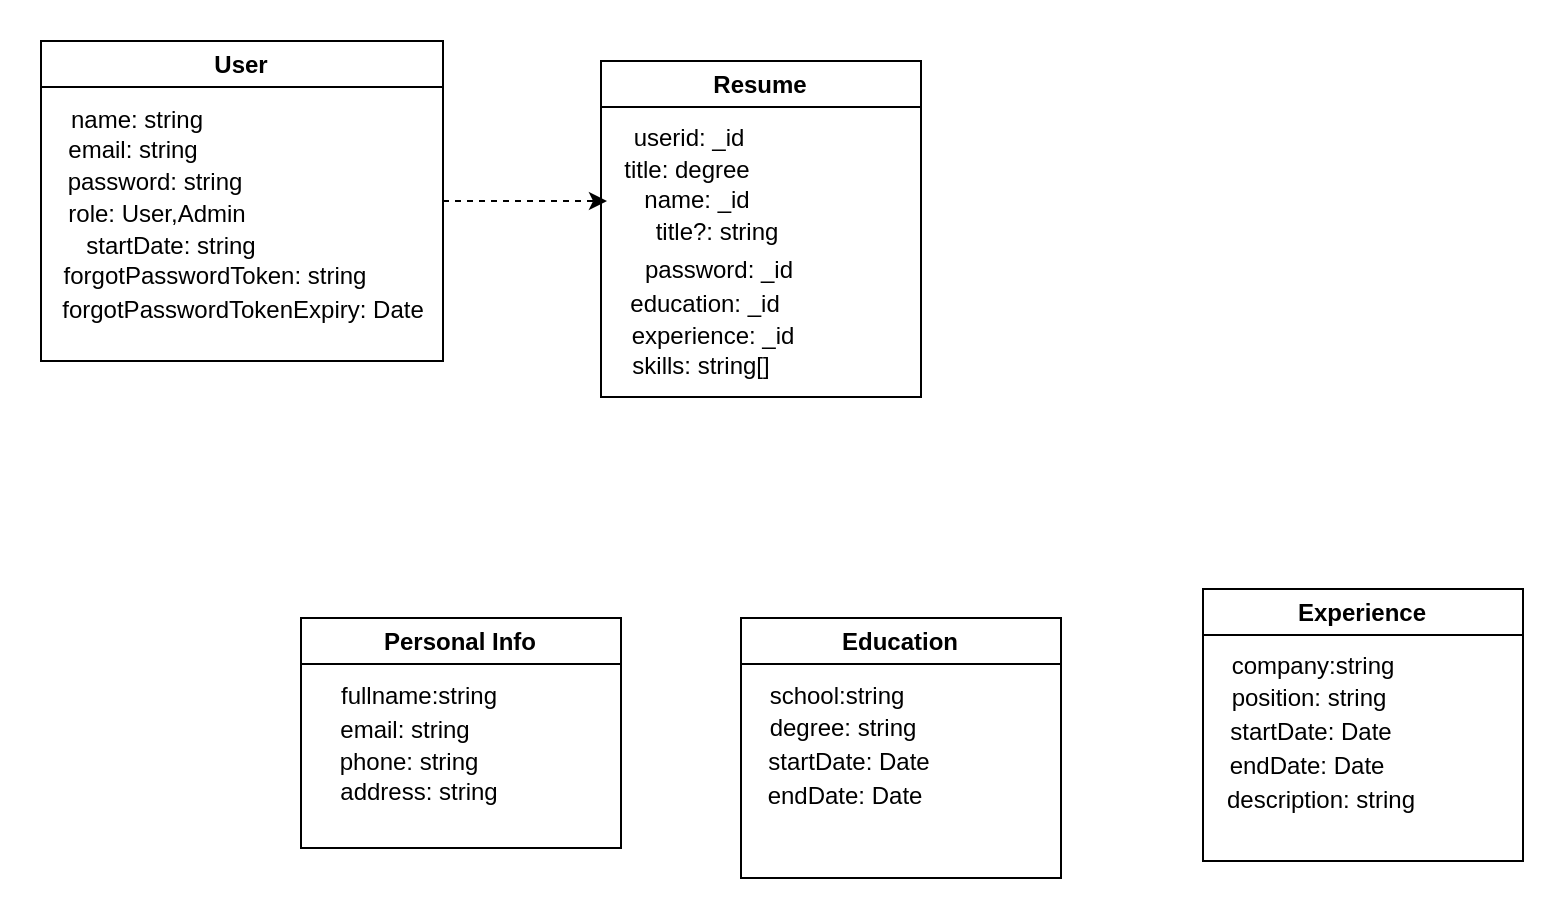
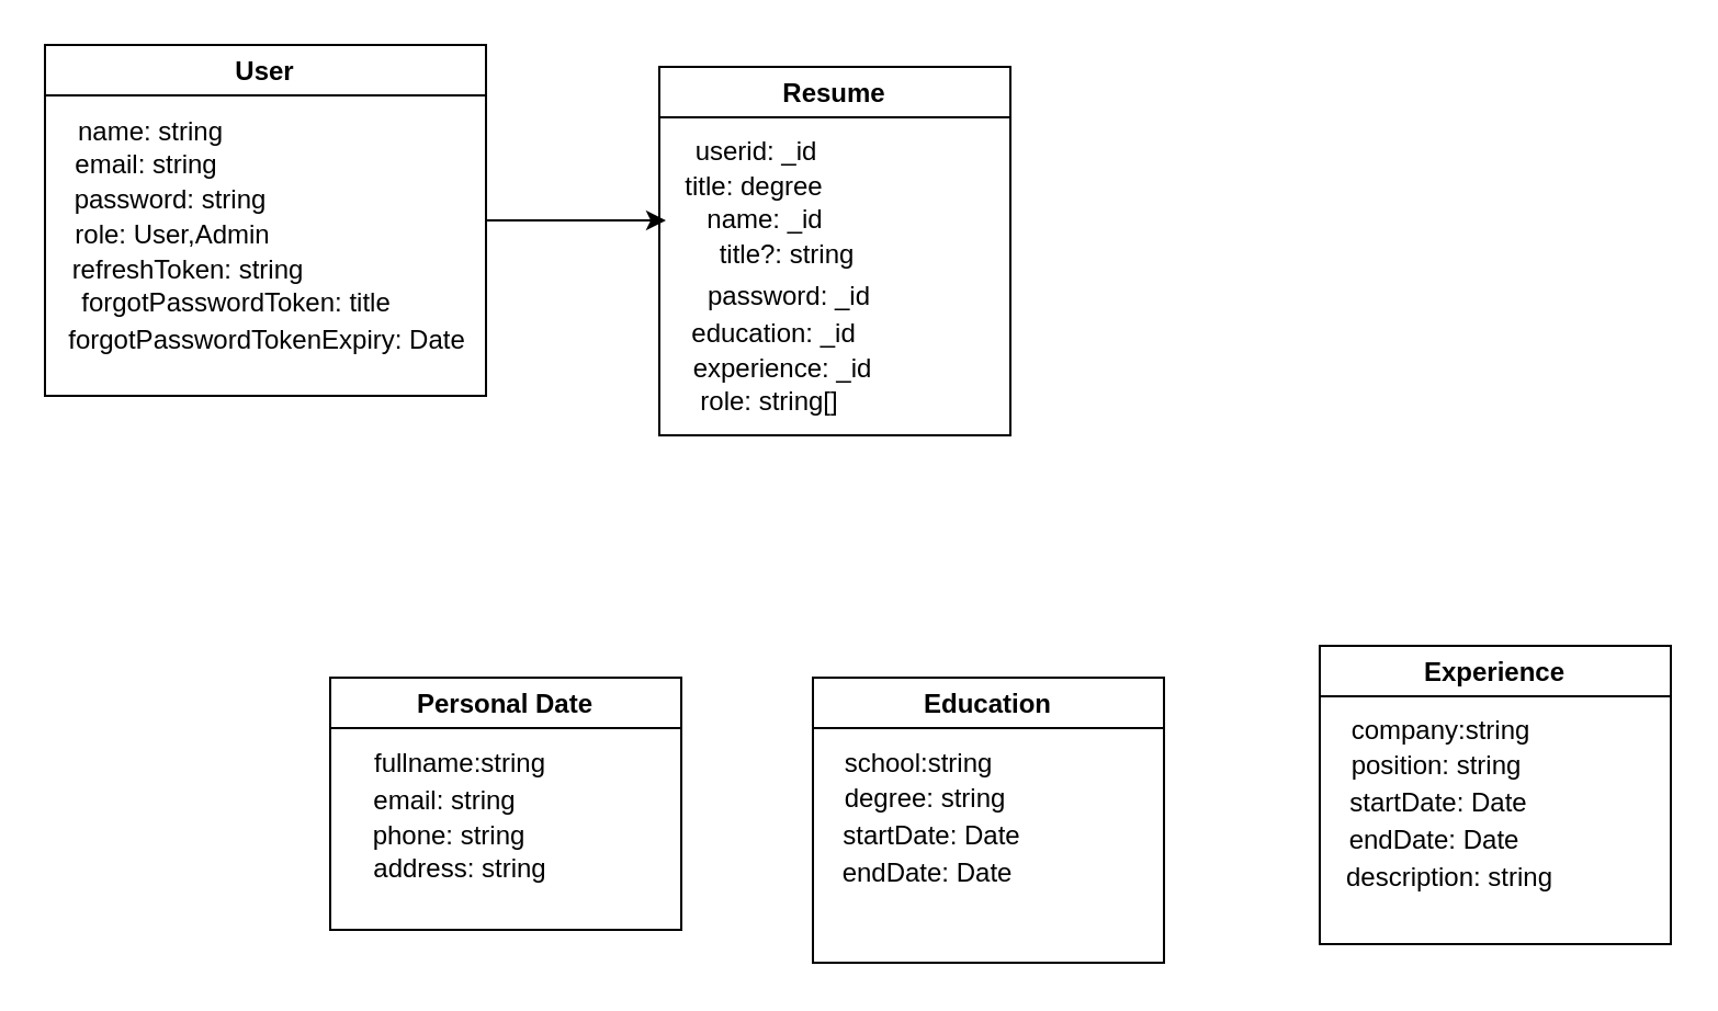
  <mxCell id="0" />
  <mxCell id="1" parent="0" />
- <mxCell id="2" style="edgeStyle=none;html=1;dashed=1;" parent="1" source="3" target="14" edge="1"><mxGeometry relative="1" as="geometry" /></mxCell>
+ <mxCell id="2" style="edgeStyle=none;html=1;" parent="1" source="3" target="14" edge="1"><mxGeometry relative="1" as="geometry" /></mxCell>
  <mxCell id="3" value="User" style="swimlane;fillColor=none;strokeColor=#000000;" parent="1" vertex="1"><mxGeometry x="20" y="20" width="201" height="160" as="geometry"><mxRectangle x="-770" y="50" width="70" height="30" as="alternateBounds" /></mxGeometry></mxCell>
  <mxCell id="4" value="name: string" style="text;html=1;align=center;verticalAlign=middle;resizable=0;points=[];autosize=1;strokeColor=none;fillColor=none;" parent="3" vertex="1"><mxGeometry x="3" y="25" width="90" height="30" as="geometry" /></mxCell>
  <mxCell id="5" value="email: string" style="text;html=1;align=center;verticalAlign=middle;resizable=0;points=[];autosize=1;strokeColor=none;fillColor=none;" parent="3" vertex="1"><mxGeometry x="1" y="40" width="90" height="30" as="geometry" /></mxCell>
  <mxCell id="6" value="password: string" style="text;html=1;align=center;verticalAlign=middle;resizable=0;points=[];autosize=1;strokeColor=none;fillColor=none;" parent="3" vertex="1"><mxGeometry x="2" y="56" width="110" height="30" as="geometry" /></mxCell>
  <mxCell id="7" value="role: User,Admin" style="text;html=1;align=center;verticalAlign=middle;resizable=0;points=[];autosize=1;strokeColor=none;fillColor=none;" parent="3" vertex="1"><mxGeometry x="2.5" y="72" width="110" height="30" as="geometry" /></mxCell>
- <mxCell id="8" value="startDate: string" style="text;html=1;align=center;verticalAlign=middle;resizable=0;points=[];autosize=1;strokeColor=none;fillColor=none;" parent="3" vertex="1"><mxGeometry y="88" width="130" height="30" as="geometry" /></mxCell>
- <mxCell id="9" value="forgotPasswordToken: string" style="text;html=1;align=center;verticalAlign=middle;resizable=0;points=[];autosize=1;strokeColor=none;fillColor=none;" parent="3" vertex="1"><mxGeometry x="2" y="103" width="170" height="30" as="geometry" /></mxCell>
+ <mxCell id="8" value="refreshToken: string" style="text;html=1;align=center;verticalAlign=middle;resizable=0;points=[];autosize=1;strokeColor=none;fillColor=none;" parent="3" vertex="1"><mxGeometry y="88" width="130" height="30" as="geometry" /></mxCell>
+ <mxCell id="9" value="forgotPasswordToken: title" style="text;html=1;align=center;verticalAlign=middle;resizable=0;points=[];autosize=1;strokeColor=none;fillColor=none;" parent="3" vertex="1"><mxGeometry x="2" y="103" width="170" height="30" as="geometry" /></mxCell>
  <mxCell id="10" value="forgotPasswordTokenExpiry: Date" style="text;html=1;align=center;verticalAlign=middle;resizable=0;points=[];autosize=1;strokeColor=none;fillColor=none;" parent="3" vertex="1"><mxGeometry x="1" y="120" width="200" height="30" as="geometry" /></mxCell>
  <mxCell id="11" value="Resume" style="swimlane;fillColor=none;strokeColor=#000000;" parent="1" vertex="1"><mxGeometry x="300" y="30" width="160" height="168" as="geometry"><mxRectangle x="-770" y="50" width="70" height="30" as="alternateBounds" /></mxGeometry></mxCell>
  <mxCell id="12" value="userid: _id" style="text;html=1;align=center;verticalAlign=middle;resizable=0;points=[];autosize=1;strokeColor=none;fillColor=none;" parent="11" vertex="1"><mxGeometry x="4" y="24" width="80" height="30" as="geometry" /></mxCell>
  <mxCell id="13" value="title: degree" style="text;html=1;align=center;verticalAlign=middle;resizable=0;points=[];autosize=1;strokeColor=none;fillColor=none;" parent="11" vertex="1"><mxGeometry x="3" y="40" width="80" height="30" as="geometry" /></mxCell>
  <mxCell id="14" value="name: _id" style="text;html=1;align=center;verticalAlign=middle;resizable=0;points=[];autosize=1;strokeColor=none;fillColor=none;" parent="11" vertex="1"><mxGeometry x="3" y="55" width="90" height="30" as="geometry" /></mxCell>
  <mxCell id="15" value="title?: string" style="text;html=1;align=center;verticalAlign=middle;resizable=0;points=[];autosize=1;strokeColor=none;fillColor=none;" parent="11" vertex="1"><mxGeometry x="2.5" y="71" width="110" height="30" as="geometry" /></mxCell>
  <mxCell id="16" value="password: _id" style="text;html=1;align=center;verticalAlign=middle;resizable=0;points=[];autosize=1;strokeColor=none;fillColor=none;" vertex="1" parent="11"><mxGeometry x="3.5" y="90" width="110" height="30" as="geometry" /></mxCell>
  <mxCell id="17" value="education: _id" style="text;html=1;align=center;verticalAlign=middle;resizable=0;points=[];autosize=1;strokeColor=none;fillColor=none;" vertex="1" parent="11"><mxGeometry x="1.5" y="107" width="100" height="30" as="geometry" /></mxCell>
- <mxCell id="18" value="skills: string[]" style="text;html=1;align=center;verticalAlign=middle;resizable=0;points=[];autosize=1;strokeColor=none;fillColor=none;" vertex="1" parent="11"><mxGeometry x="4.5" y="138" width="90" height="30" as="geometry" /></mxCell>
+ <mxCell id="18" value="role: string[]" style="text;html=1;align=center;verticalAlign=middle;resizable=0;points=[];autosize=1;strokeColor=none;fillColor=none;" vertex="1" parent="11"><mxGeometry x="4.5" y="138" width="90" height="30" as="geometry" /></mxCell>
  <mxCell id="19" value="experience: _id" style="text;html=1;align=center;verticalAlign=middle;resizable=0;points=[];autosize=1;strokeColor=none;fillColor=none;" vertex="1" parent="11"><mxGeometry x="5.5" y="123" width="100" height="30" as="geometry" /></mxCell>
- <mxCell id="20" value="Personal Info" style="swimlane;fillColor=none;strokeColor=#000000;" parent="1" vertex="1"><mxGeometry x="150" y="308.5" width="160" height="115" as="geometry"><mxRectangle x="-770" y="50" width="70" height="30" as="alternateBounds" /></mxGeometry></mxCell>
+ <mxCell id="20" value="Personal Date" style="swimlane;fillColor=none;strokeColor=#000000;" parent="1" vertex="1"><mxGeometry x="150" y="308.5" width="160" height="115" as="geometry"><mxRectangle x="-770" y="50" width="70" height="30" as="alternateBounds" /></mxGeometry></mxCell>
  <mxCell id="21" value="fullname:string" style="text;html=1;align=center;verticalAlign=middle;resizable=0;points=[];autosize=1;strokeColor=none;fillColor=none;" parent="20" vertex="1"><mxGeometry x="9" y="24" width="100" height="30" as="geometry" /></mxCell>
  <mxCell id="22" value="email: string" style="text;html=1;align=center;verticalAlign=middle;resizable=0;points=[];autosize=1;strokeColor=none;fillColor=none;" parent="20" vertex="1"><mxGeometry x="7" y="41" width="90" height="30" as="geometry" /></mxCell>
  <mxCell id="23" value="phone: string" style="text;html=1;align=center;verticalAlign=middle;resizable=0;points=[];autosize=1;strokeColor=none;fillColor=none;" parent="1" vertex="1"><mxGeometry x="159" y="365.5" width="90" height="30" as="geometry" /></mxCell>
  <mxCell id="24" value="address: string" style="text;html=1;align=center;verticalAlign=middle;resizable=0;points=[];autosize=1;strokeColor=none;fillColor=none;" parent="1" vertex="1"><mxGeometry x="159" y="380.5" width="100" height="30" as="geometry" /></mxCell>
  <mxCell id="25" value="Experience" style="swimlane;fillColor=none;strokeColor=#000000;" parent="1" vertex="1"><mxGeometry x="601" y="294" width="160" height="136" as="geometry"><mxRectangle x="-770" y="50" width="70" height="30" as="alternateBounds" /></mxGeometry></mxCell>
  <mxCell id="26" value="company:string" style="text;html=1;align=center;verticalAlign=middle;resizable=0;points=[];autosize=1;strokeColor=none;fillColor=none;" parent="25" vertex="1"><mxGeometry x="5" y="24" width="100" height="30" as="geometry" /></mxCell>
  <mxCell id="27" value="position: string" style="text;html=1;align=center;verticalAlign=middle;resizable=0;points=[];autosize=1;strokeColor=none;fillColor=none;" parent="25" vertex="1"><mxGeometry x="3" y="40" width="100" height="30" as="geometry" /></mxCell>
  <mxCell id="28" value="startDate: Date" style="text;html=1;align=center;verticalAlign=middle;resizable=0;points=[];autosize=1;strokeColor=none;fillColor=none;" parent="1" vertex="1"><mxGeometry x="605" y="351" width="100" height="30" as="geometry" /></mxCell>
  <mxCell id="29" value="description: string" style="text;html=1;align=center;verticalAlign=middle;resizable=0;points=[];autosize=1;strokeColor=none;fillColor=none;" parent="1" vertex="1"><mxGeometry x="600" y="385" width="120" height="30" as="geometry" /></mxCell>
  <mxCell id="30" value="endDate: Date" style="text;html=1;align=center;verticalAlign=middle;resizable=0;points=[];autosize=1;strokeColor=none;fillColor=none;" parent="1" vertex="1"><mxGeometry x="603" y="368" width="100" height="30" as="geometry" /></mxCell>
  <mxCell id="31" value="Education" style="swimlane;fillColor=none;strokeColor=#000000;" parent="1" vertex="1"><mxGeometry x="370" y="308.5" width="160" height="130" as="geometry"><mxRectangle x="-770" y="50" width="70" height="30" as="alternateBounds" /></mxGeometry></mxCell>
  <mxCell id="32" value="school:string" style="text;html=1;align=center;verticalAlign=middle;resizable=0;points=[];autosize=1;strokeColor=none;fillColor=none;" parent="31" vertex="1"><mxGeometry x="3" y="24" width="90" height="30" as="geometry" /></mxCell>
  <mxCell id="33" value="startDate: Date" style="text;html=1;align=center;verticalAlign=middle;resizable=0;points=[];autosize=1;strokeColor=none;fillColor=none;" parent="1" vertex="1"><mxGeometry x="374" y="365.5" width="100" height="30" as="geometry" /></mxCell>
  <mxCell id="34" value="endDate: Date" style="text;html=1;align=center;verticalAlign=middle;resizable=0;points=[];autosize=1;strokeColor=none;fillColor=none;" parent="1" vertex="1"><mxGeometry x="372" y="382.5" width="100" height="30" as="geometry" /></mxCell>
  <mxCell id="35" value="degree: string" style="text;html=1;align=center;verticalAlign=middle;resizable=0;points=[];autosize=1;strokeColor=none;fillColor=none;" parent="1" vertex="1"><mxGeometry x="371" y="348.5" width="100" height="30" as="geometry" /></mxCell>
